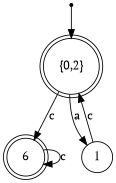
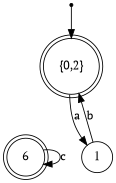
  digraph {
    fontname="PT Serif"
    rankdir=TB
    node [fontname="PT Serif" shape=doublecircle]
    edge [fontname="PT Serif"]
    n1 [label=6]
    "{0,2}"
    1 [shape=circle]
    ENTRY [shape=point]
    n1 -> n1 [label=c]
-   "{0,2}" -> n1 [label=c]
    "{0,2}" -> 1 [label=a]
-   1 -> "{0,2}" [label=c]
+   1 -> "{0,2}" [label=b]
    ENTRY -> "{0,2}"
  }
